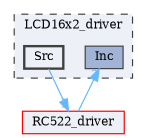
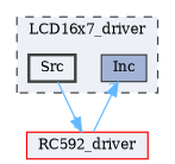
  digraph {
    compound=true
    fontname="DejaVu Serif"
    node [color=grey25 fillcolor="#edf0f7" fontname="DejaVu Serif" fontsize=10 shape=box style=filled]
    edge [color=steelblue1 fontcolor=steelblue1 fontname="DejaVu Serif" fontsize=10 labeldistance=1.5 labelfontname=Helvetica labelfontsize=10]
    n1 [fillcolor="#a2b4d6" height=0.2 label=Inc width=0.4]
    n2 [height=0.2 label=Src style="filled,bold" width=0.4]
-   n3 [color=red height=0.2 label=RC522_driver width=0.4]
+   n3 [color=red height=0.2 label=RC592_driver width=0.4]
    subgraph cluster_1 {
      bgcolor="#edf0f7"
      fontsize=10
-     label=LCD16x2_driver
+     label=LCD16x7_driver
      pencolor=grey25
      style="filled,dashed"
      n1
      n2
    }
    n2 -> n3 [headlabel=1]
    n3 -> n1 [headlabel=2]
  }
